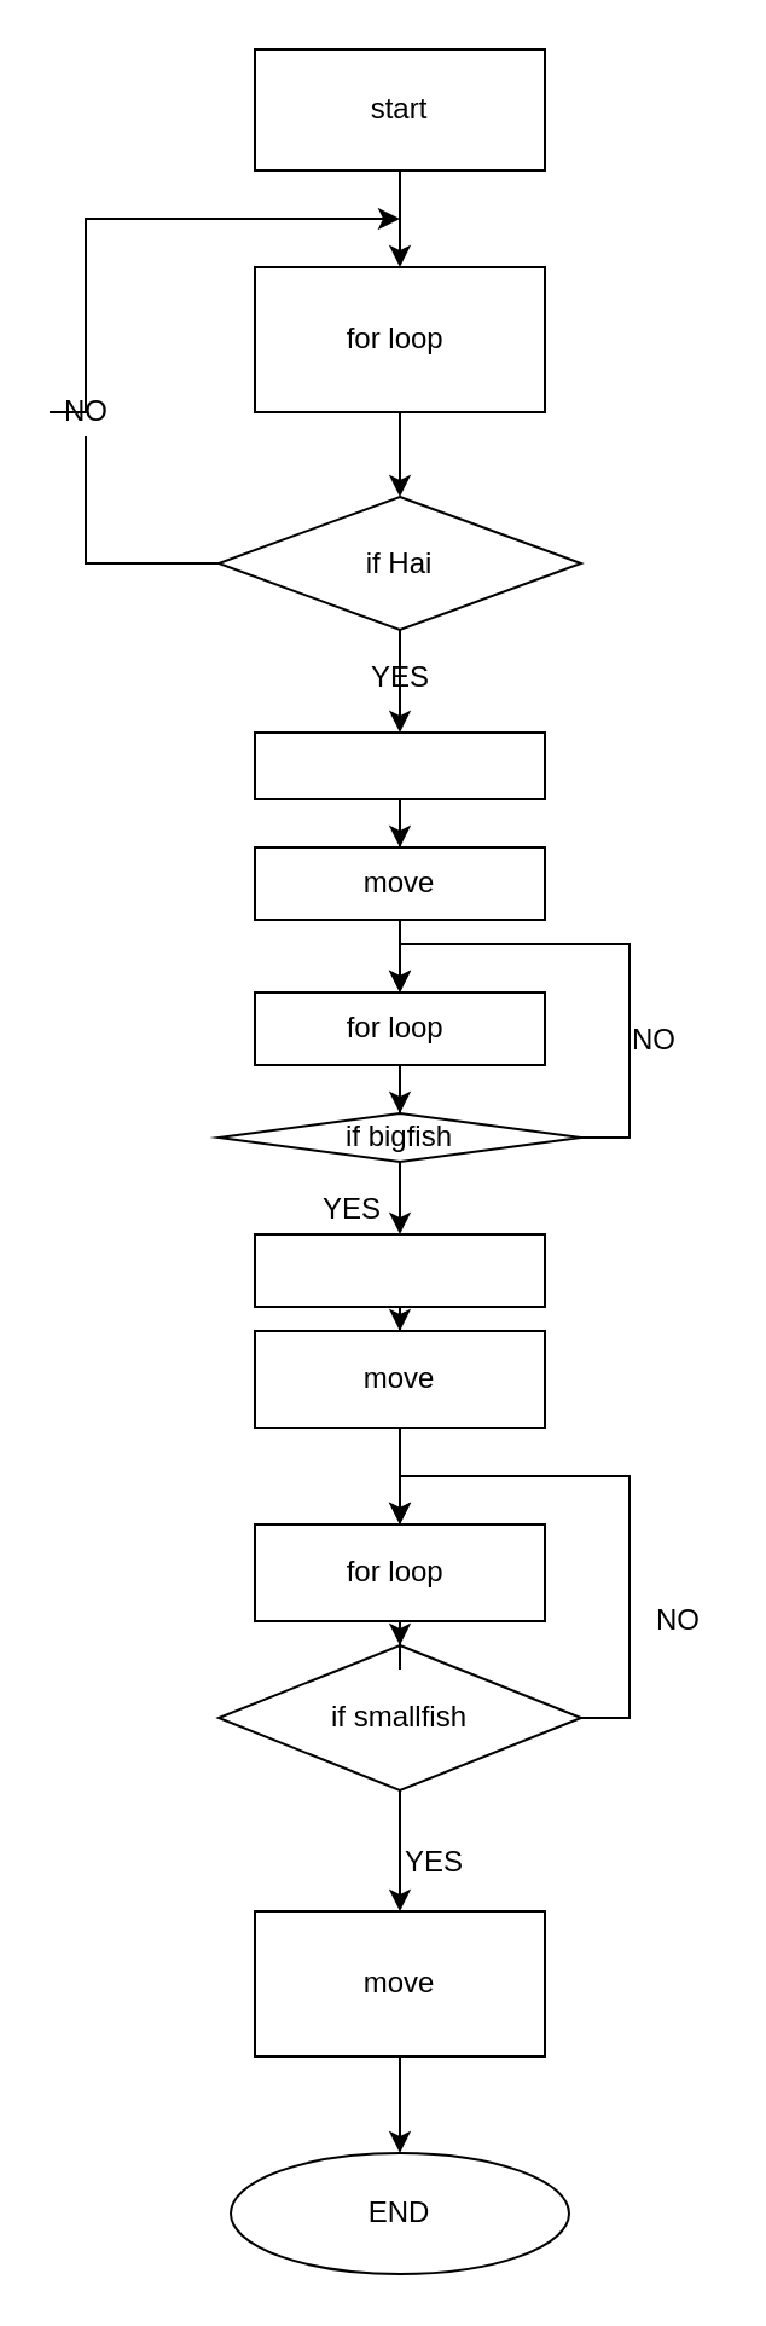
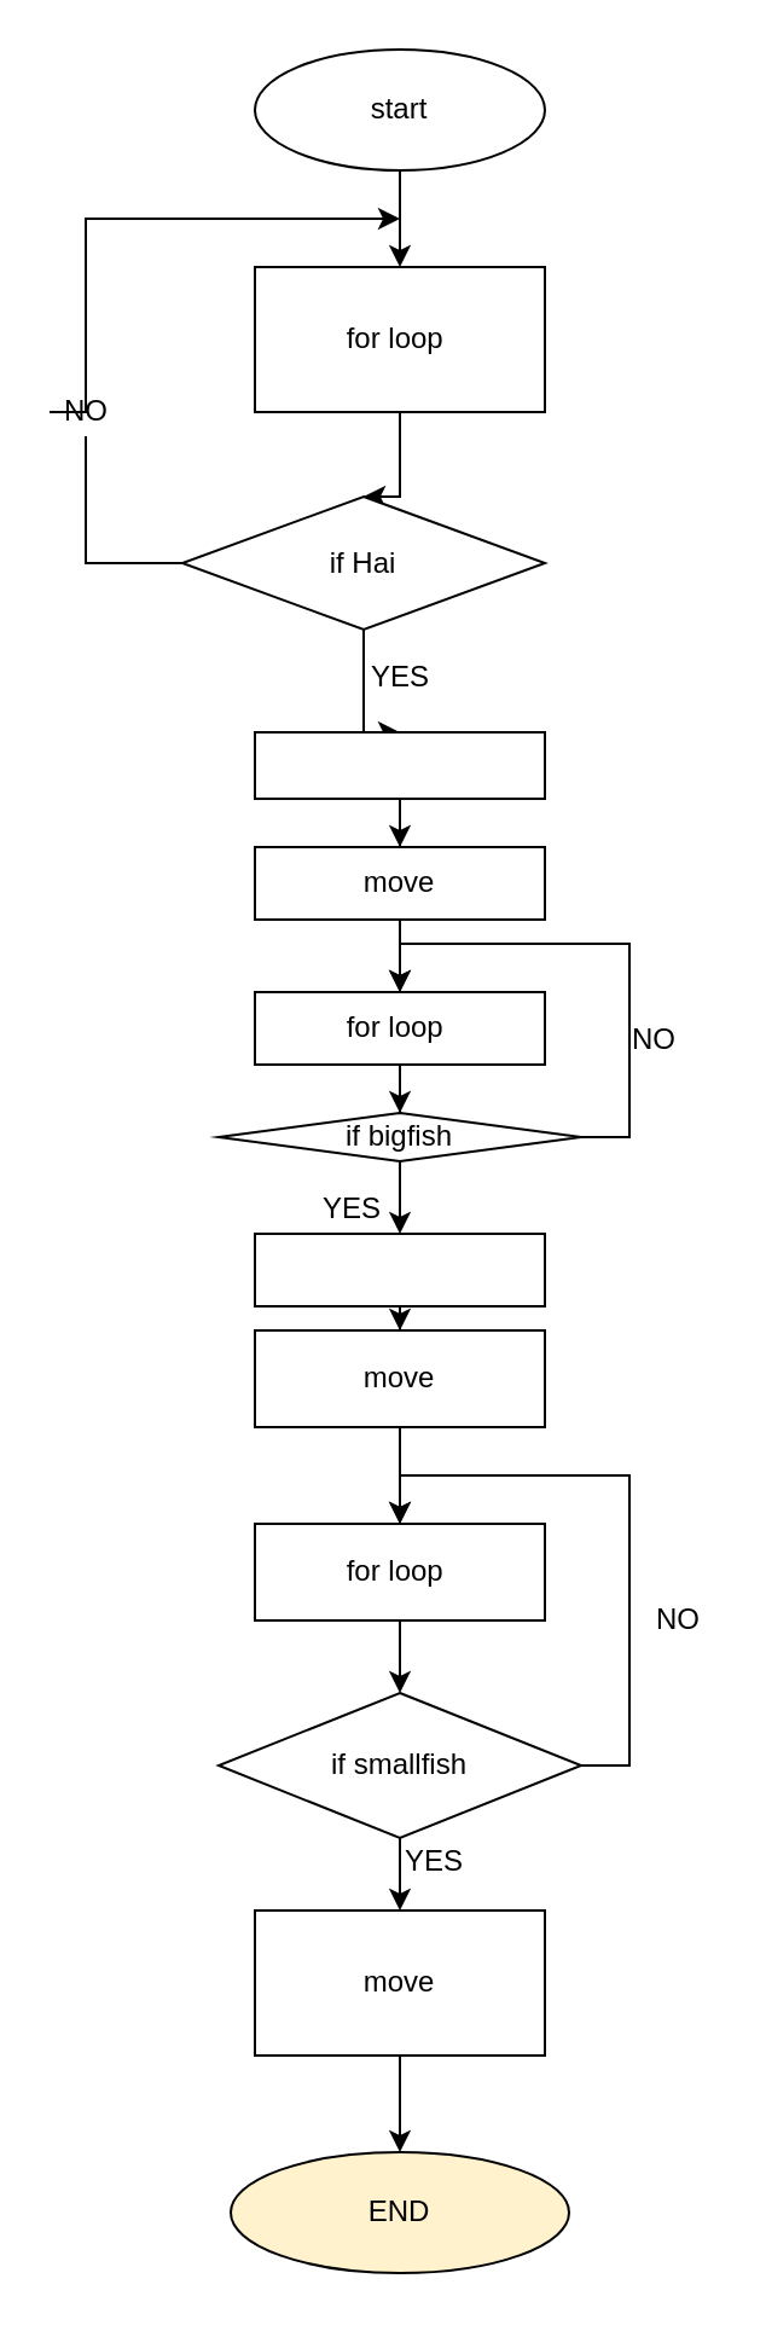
  <mxCell id="0" />
  <mxCell id="1" parent="0" />
  <mxCell id="2" value="" style="edgeStyle=orthogonalEdgeStyle;rounded=0;orthogonalLoop=1;jettySize=auto;html=1;" edge="1" parent="1" source="3" target="20"><mxGeometry relative="1" as="geometry" /></mxCell>
- <mxCell id="3" value="start" style="whiteSpace=wrap;html=1;rounded=0;" parent="1" vertex="1"><mxGeometry x="105" y="20" width="120" height="50" as="geometry" /></mxCell>
+ <mxCell id="3" value="start" style="ellipse;whiteSpace=wrap;html=1;" parent="1" vertex="1"><mxGeometry x="105" y="20" width="120" height="50" as="geometry" /></mxCell>
  <mxCell id="4" style="edgeStyle=orthogonalEdgeStyle;rounded=0;orthogonalLoop=1;jettySize=auto;html=1;exitX=0.5;exitY=1;exitDx=0;exitDy=0;entryX=0.5;entryY=0;entryDx=0;entryDy=0;" parent="1" source="22" target="12" edge="1"><mxGeometry relative="1" as="geometry"><Array as="points"><mxPoint x="165" y="303" /></Array></mxGeometry></mxCell>
  <mxCell id="5" value="" style="edgeStyle=orthogonalEdgeStyle;rounded=0;orthogonalLoop=1;jettySize=auto;html=1;" edge="1" parent="1" source="7" target="16"><mxGeometry relative="1" as="geometry" /></mxCell>
  <mxCell id="6" style="edgeStyle=orthogonalEdgeStyle;rounded=0;orthogonalLoop=1;jettySize=auto;html=1;exitX=1;exitY=0.5;exitDx=0;exitDy=0;entryX=0.5;entryY=0;entryDx=0;entryDy=0;" edge="1" parent="1" source="7" target="29"><mxGeometry relative="1" as="geometry" /></mxCell>
  <mxCell id="7" value="if bigfish" style="rhombus;whiteSpace=wrap;html=1;" parent="1" vertex="1"><mxGeometry x="90" y="460" width="150" height="20" as="geometry" /></mxCell>
  <mxCell id="8" style="edgeStyle=orthogonalEdgeStyle;rounded=0;orthogonalLoop=1;jettySize=auto;html=1;exitX=1;exitY=0.5;exitDx=0;exitDy=0;entryX=0.5;entryY=0;entryDx=0;entryDy=0;" edge="1" parent="1" source="10" target="33"><mxGeometry relative="1" as="geometry" /></mxCell>
  <mxCell id="9" value="" style="edgeStyle=orthogonalEdgeStyle;rounded=0;orthogonalLoop=1;jettySize=auto;html=1;" edge="1" parent="1" source="10" target="34"><mxGeometry relative="1" as="geometry" /></mxCell>
- <mxCell id="10" value="if smallfish" style="rhombus;whiteSpace=wrap;html=1;" parent="1" vertex="1"><mxGeometry x="90" y="680" width="150" height="60" as="geometry" /></mxCell>
+ <mxCell id="10" value="if smallfish" style="rhombus;whiteSpace=wrap;html=1;" parent="1" vertex="1"><mxGeometry x="90" y="700" width="150" height="60" as="geometry" /></mxCell>
  <mxCell id="11" style="edgeStyle=orthogonalEdgeStyle;rounded=0;orthogonalLoop=1;jettySize=auto;html=1;entryX=0.5;entryY=0;entryDx=0;entryDy=0;" edge="1" parent="1" source="12" target="27"><mxGeometry relative="1" as="geometry" /></mxCell>
  <mxCell id="12" value="" style="rounded=0;whiteSpace=wrap;html=1;" parent="1" vertex="1"><mxGeometry x="105" y="302.5" width="120" height="27.5" as="geometry" /></mxCell>
  <mxCell id="13" value="YES" style="text;html=1;align=center;verticalAlign=middle;resizable=0;points=[];autosize=1;strokeColor=none;fillColor=none;" parent="1" vertex="1"><mxGeometry x="145" y="270" width="40" height="20" as="geometry" /></mxCell>
  <mxCell id="14" value="NO" style="text;html=1;align=center;verticalAlign=middle;resizable=0;points=[];autosize=1;strokeColor=none;fillColor=none;" parent="1" vertex="1"><mxGeometry x="255" y="420" width="30" height="20" as="geometry" /></mxCell>
  <mxCell id="15" value="" style="edgeStyle=orthogonalEdgeStyle;rounded=0;orthogonalLoop=1;jettySize=auto;html=1;" edge="1" parent="1" source="16" target="31"><mxGeometry relative="1" as="geometry" /></mxCell>
  <mxCell id="16" value="" style="rounded=0;whiteSpace=wrap;html=1;" parent="1" vertex="1"><mxGeometry x="105" y="510" width="120" height="30" as="geometry" /></mxCell>
  <mxCell id="17" style="edgeStyle=orthogonalEdgeStyle;rounded=0;orthogonalLoop=1;jettySize=auto;html=1;" parent="1" source="34" target="18" edge="1"><mxGeometry relative="1" as="geometry"><Array as="points"><mxPoint x="165" y="910" /><mxPoint x="165" y="910" /></Array></mxGeometry></mxCell>
- <mxCell id="18" value="END" style="ellipse;whiteSpace=wrap;html=1;" parent="1" vertex="1"><mxGeometry x="95" y="890" width="140" height="50" as="geometry" /></mxCell>
+ <mxCell id="18" value="END" style="ellipse;whiteSpace=wrap;html=1;fillColor=#fff2cc;" parent="1" vertex="1"><mxGeometry x="95" y="890" width="140" height="50" as="geometry" /></mxCell>
  <mxCell id="19" style="edgeStyle=orthogonalEdgeStyle;rounded=0;orthogonalLoop=1;jettySize=auto;html=1;entryX=0.5;entryY=0;entryDx=0;entryDy=0;" edge="1" parent="1" source="20" target="22"><mxGeometry relative="1" as="geometry"><Array as="points"><mxPoint x="165" y="205" /></Array></mxGeometry></mxCell>
  <mxCell id="20" value="for loop&amp;nbsp;" style="rounded=0;whiteSpace=wrap;html=1;" vertex="1" parent="1"><mxGeometry x="105" y="110" width="120" height="60" as="geometry" /></mxCell>
  <mxCell id="21" style="edgeStyle=orthogonalEdgeStyle;rounded=0;orthogonalLoop=1;jettySize=auto;html=1;exitX=0;exitY=0.5;exitDx=0;exitDy=0;startArrow=none;" edge="1" parent="1" source="23"><mxGeometry relative="1" as="geometry"><mxPoint x="165" y="90" as="targetPoint" /><Array as="points"><mxPoint x="35" y="170" /><mxPoint x="35" y="90" /></Array></mxGeometry></mxCell>
- <mxCell id="22" value="if Hai" style="rhombus;whiteSpace=wrap;html=1;" parent="1" vertex="1"><mxGeometry x="90" y="205" width="150" height="55" as="geometry" /></mxCell>
+ <mxCell id="22" value="if Hai" style="rhombus;whiteSpace=wrap;html=1;" parent="1" vertex="1"><mxGeometry x="75" y="205" width="150" height="55" as="geometry" /></mxCell>
  <mxCell id="23" value="NO" style="text;html=1;align=center;verticalAlign=middle;resizable=0;points=[];autosize=1;strokeColor=none;fillColor=none;" parent="1" vertex="1"><mxGeometry x="20" y="160" width="30" height="20" as="geometry" /></mxCell>
  <mxCell id="24" value="" style="edgeStyle=orthogonalEdgeStyle;rounded=0;orthogonalLoop=1;jettySize=auto;html=1;exitX=0;exitY=0.5;exitDx=0;exitDy=0;endArrow=none;" edge="1" parent="1" source="22" target="23"><mxGeometry relative="1" as="geometry"><mxPoint x="165" y="90" as="targetPoint" /><mxPoint x="-145" y="220" as="sourcePoint" /><Array as="points" /></mxGeometry></mxCell>
  <mxCell id="25" value="YES" style="text;html=1;align=center;verticalAlign=middle;resizable=0;points=[];autosize=1;strokeColor=none;fillColor=none;" parent="1" vertex="1"><mxGeometry x="125" y="490" width="40" height="20" as="geometry" /></mxCell>
  <mxCell id="26" style="edgeStyle=orthogonalEdgeStyle;rounded=0;orthogonalLoop=1;jettySize=auto;html=1;" edge="1" parent="1" source="27" target="29"><mxGeometry relative="1" as="geometry" /></mxCell>
  <mxCell id="27" value="move" style="rounded=0;whiteSpace=wrap;html=1;" vertex="1" parent="1"><mxGeometry x="105" y="350" width="120" height="30" as="geometry" /></mxCell>
  <mxCell id="28" style="edgeStyle=orthogonalEdgeStyle;rounded=0;orthogonalLoop=1;jettySize=auto;html=1;entryX=0.5;entryY=0;entryDx=0;entryDy=0;" edge="1" parent="1" source="29" target="7"><mxGeometry relative="1" as="geometry" /></mxCell>
  <mxCell id="29" value="for loop&amp;nbsp;" style="rounded=0;whiteSpace=wrap;html=1;" vertex="1" parent="1"><mxGeometry x="105" y="410" width="120" height="30" as="geometry" /></mxCell>
  <mxCell id="30" value="" style="edgeStyle=orthogonalEdgeStyle;rounded=0;orthogonalLoop=1;jettySize=auto;html=1;" edge="1" parent="1" source="31" target="33"><mxGeometry relative="1" as="geometry" /></mxCell>
  <mxCell id="31" value="move" style="rounded=0;whiteSpace=wrap;html=1;" vertex="1" parent="1"><mxGeometry x="105" y="550" width="120" height="40" as="geometry" /></mxCell>
  <mxCell id="32" value="" style="edgeStyle=orthogonalEdgeStyle;rounded=0;orthogonalLoop=1;jettySize=auto;html=1;" edge="1" parent="1" source="33" target="10"><mxGeometry relative="1" as="geometry" /></mxCell>
  <mxCell id="33" value="for loop&amp;nbsp;" style="rounded=0;whiteSpace=wrap;html=1;" vertex="1" parent="1"><mxGeometry x="105" y="630" width="120" height="40" as="geometry" /></mxCell>
  <mxCell id="34" value="move" style="rounded=0;whiteSpace=wrap;html=1;" parent="1" vertex="1"><mxGeometry x="105" y="790" width="120" height="60" as="geometry" /></mxCell>
  <mxCell id="35" value="YES" style="text;html=1;align=center;verticalAlign=middle;resizable=0;points=[];autosize=1;strokeColor=none;fillColor=none;" vertex="1" parent="1"><mxGeometry x="159" y="760" width="40" height="20" as="geometry" /></mxCell>
  <mxCell id="36" value="NO" style="text;html=1;align=center;verticalAlign=middle;resizable=0;points=[];autosize=1;strokeColor=none;fillColor=none;" vertex="1" parent="1"><mxGeometry x="265" y="660" width="30" height="20" as="geometry" /></mxCell>
